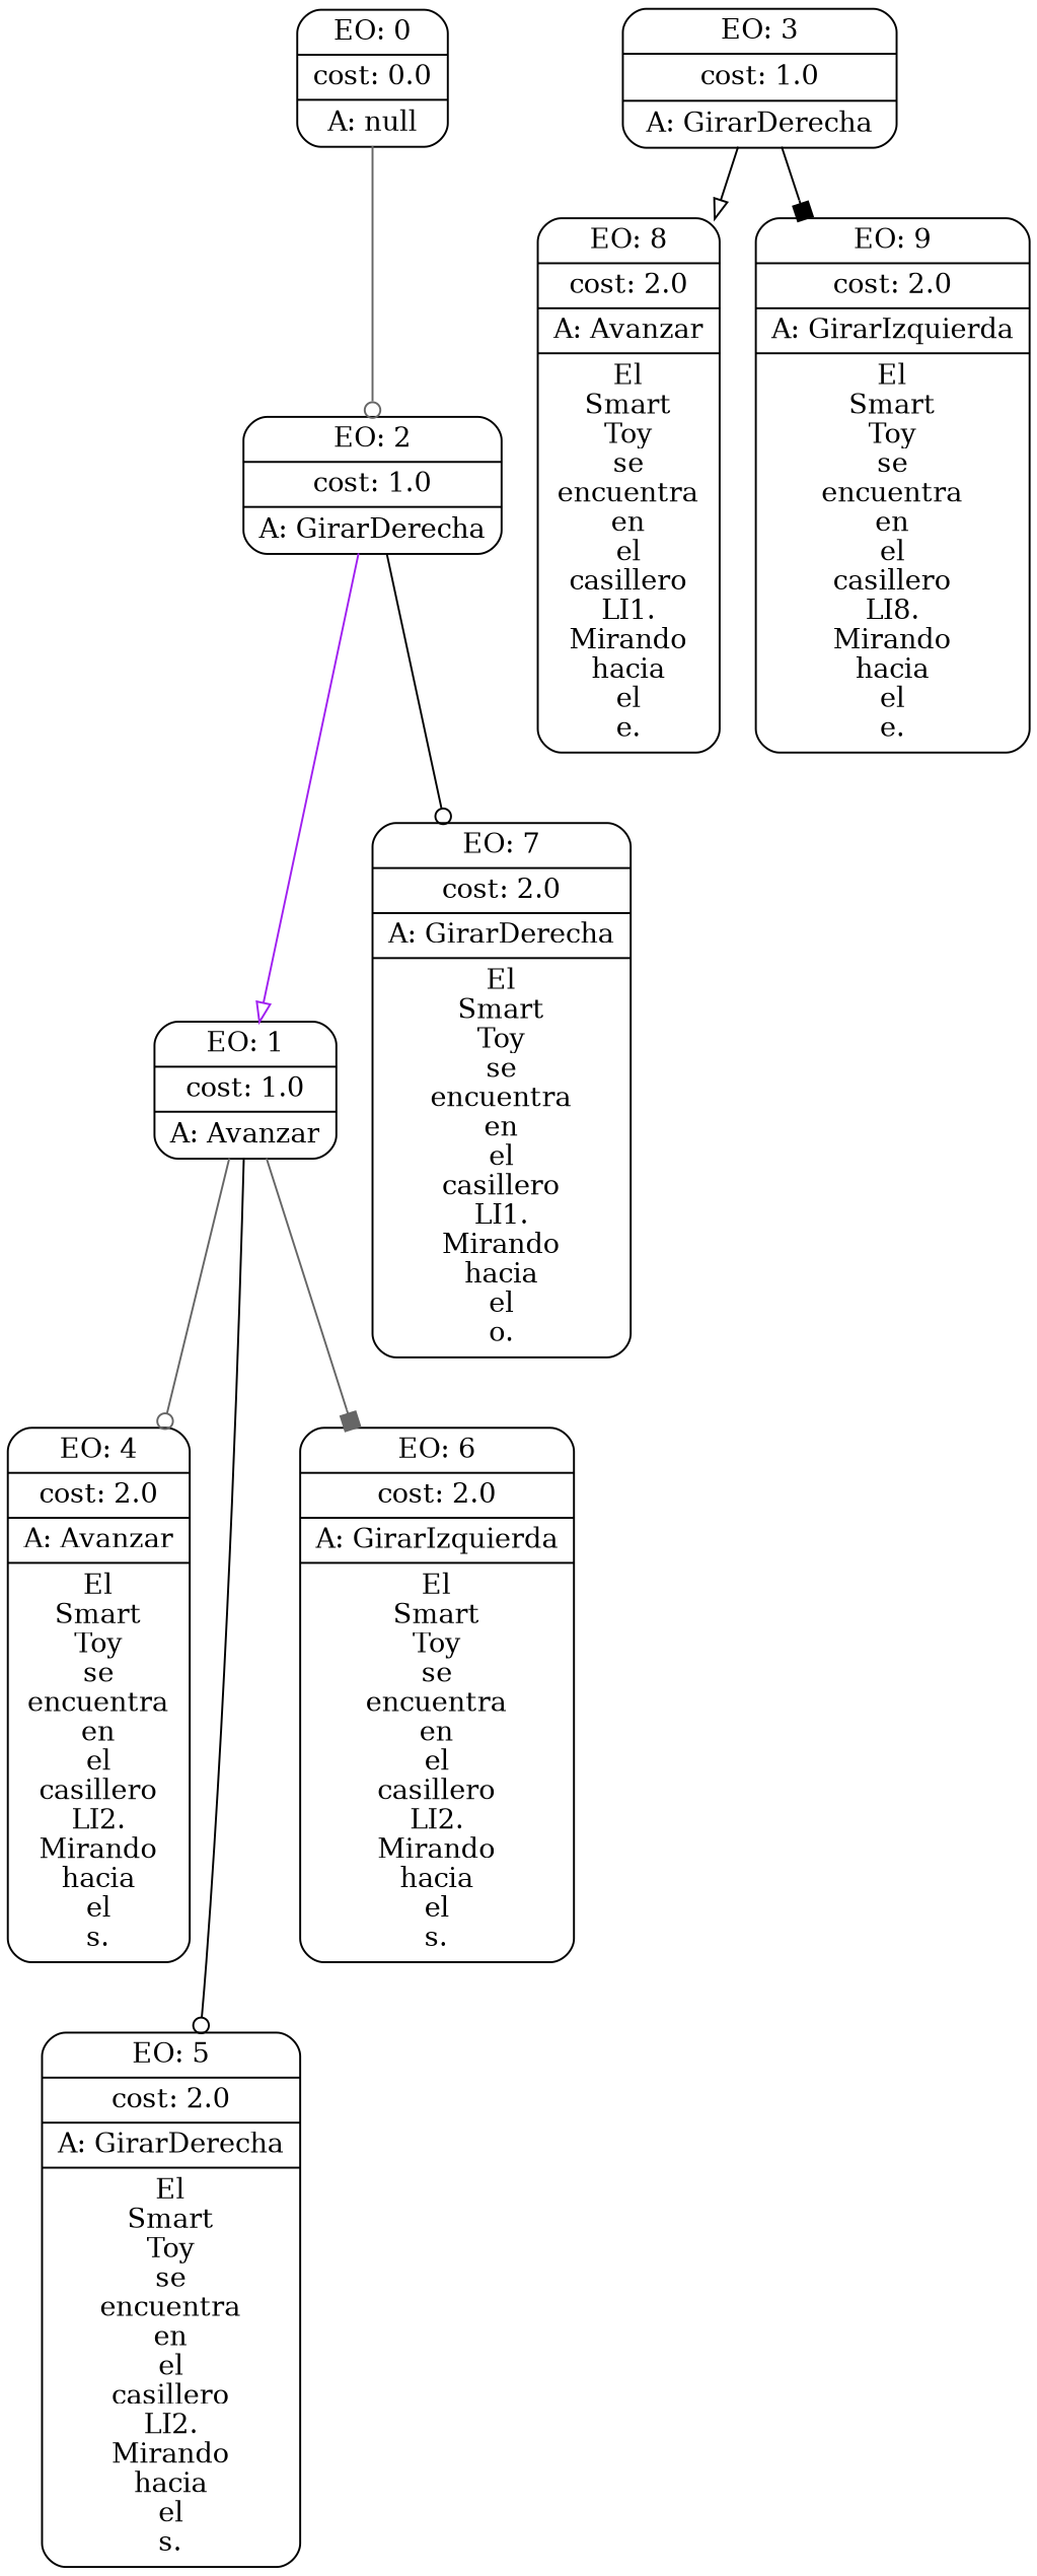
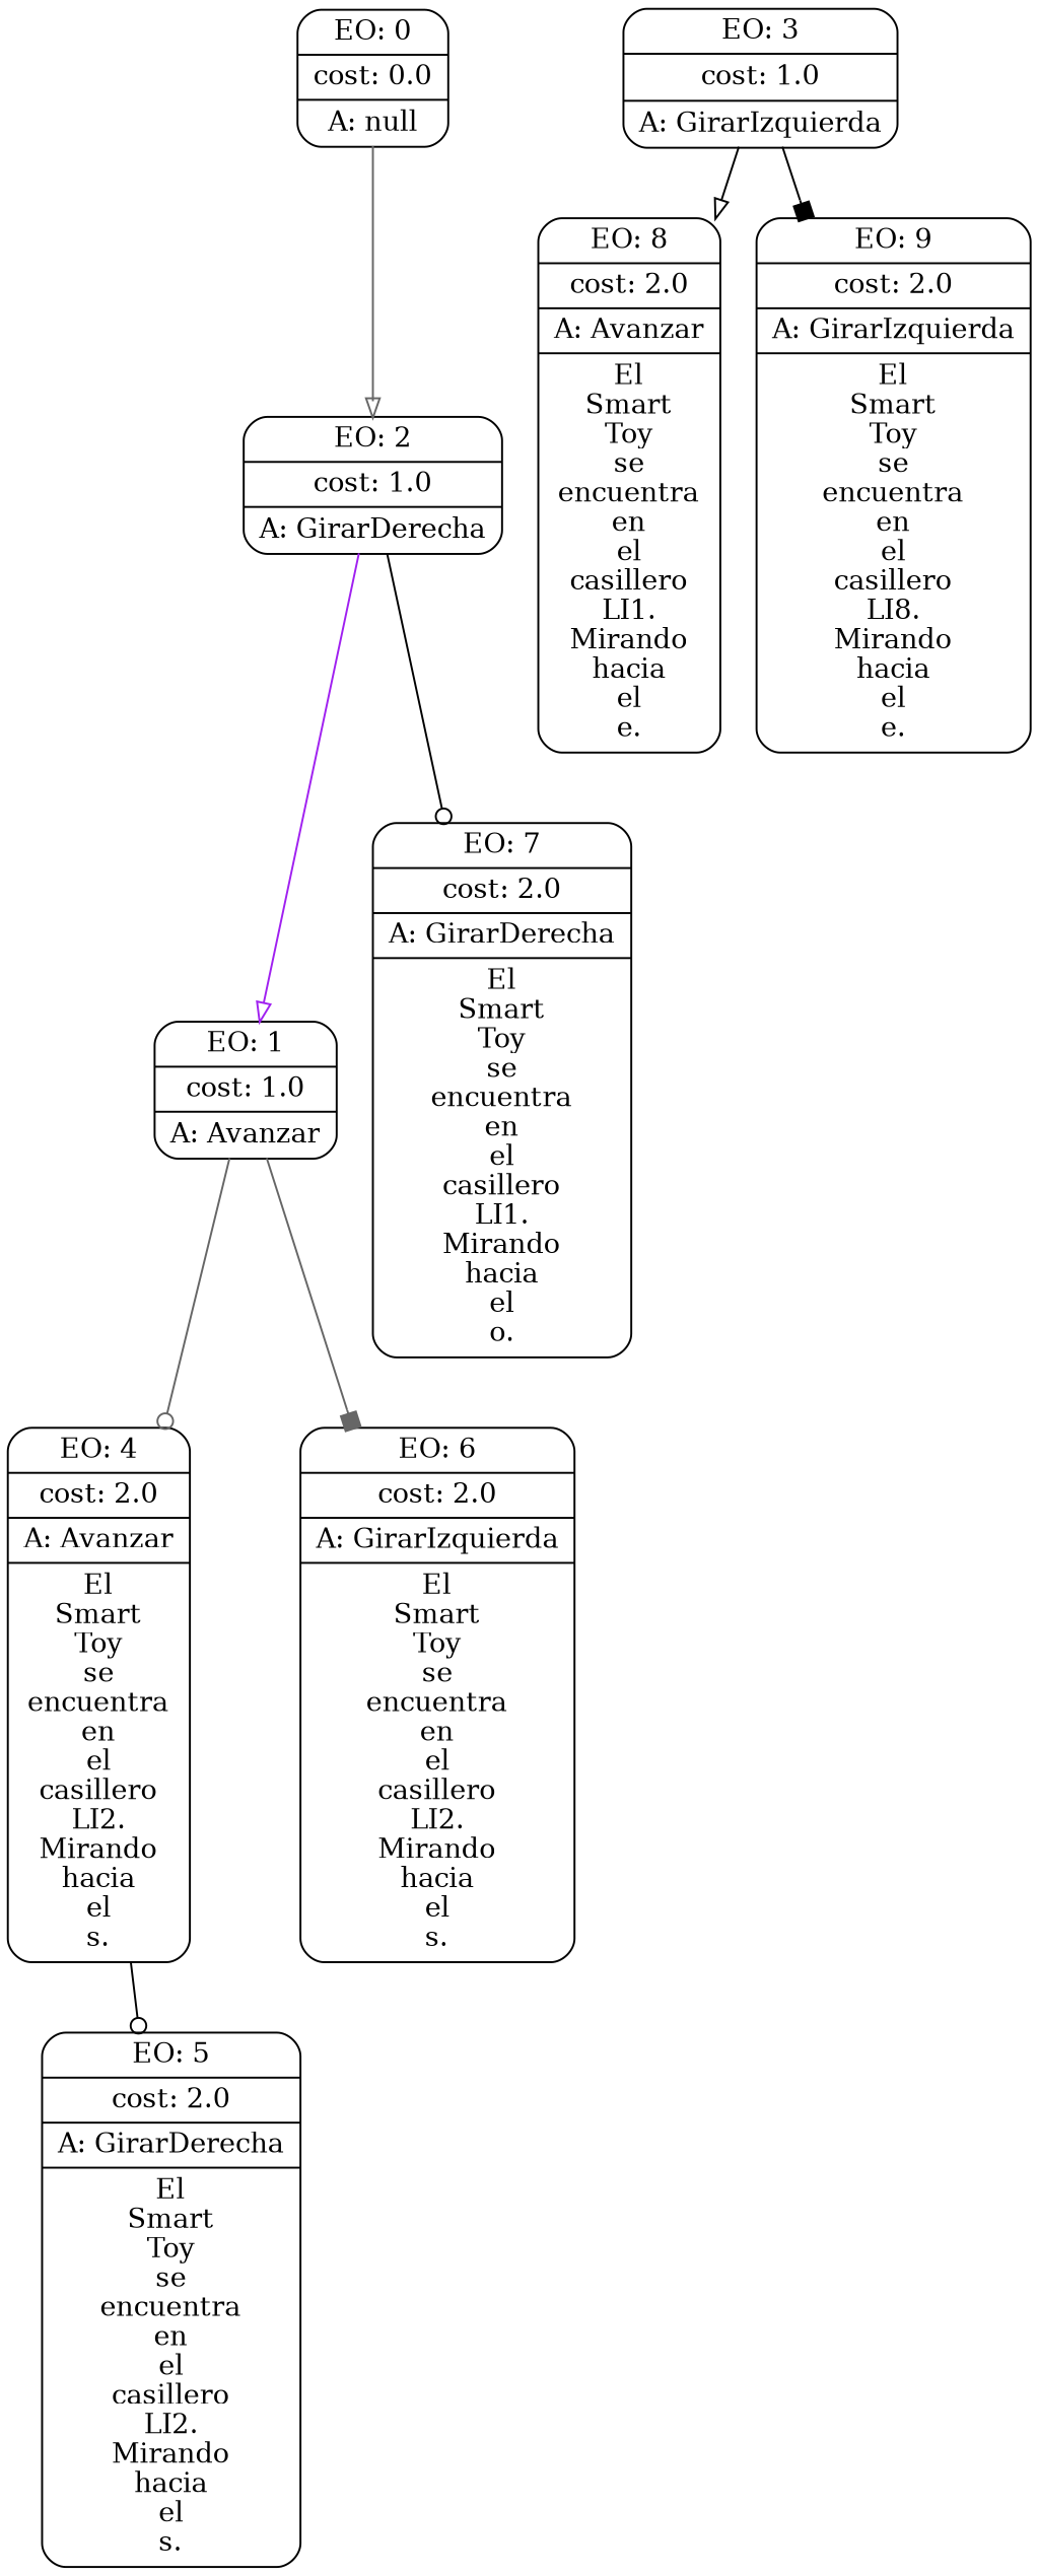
  digraph {
    fontname="DejaVu Serif"
    node [fontname="DejaVu Serif" shape=Mrecord]
    edge [arrowhead=odot color=black fontname="DejaVu Serif"]
    n1 [label="{EO: 0|cost: 0.0|A: null}"]
    n2 [label="{EO: 2|cost: 1.0|A: GirarDerecha}"]
    n3 [label="{EO: 1|cost: 1.0|A: Avanzar}"]
    n4 [label="{EO: 4|cost: 2.0|A: Avanzar|El\nSmart\nToy\nse\nencuentra\nen\nel\ncasillero\nLI2.\nMirando\nhacia\nel\ns.\n}"]
    n5 [label="{EO: 5|cost: 2.0|A: GirarDerecha|El\nSmart\nToy\nse\nencuentra\nen\nel\ncasillero\nLI2.\nMirando\nhacia\nel\ns.\n}"]
    n6 [label="{EO: 6|cost: 2.0|A: GirarIzquierda|El\nSmart\nToy\nse\nencuentra\nen\nel\ncasillero\nLI2.\nMirando\nhacia\nel\ns.\n}"]
    n7 [label="{EO: 7|cost: 2.0|A: GirarDerecha|El\nSmart\nToy\nse\nencuentra\nen\nel\ncasillero\nLI1.\nMirando\nhacia\nel\no.\n}"]
-   n8 [label="{EO: 3|cost: 1.0|A: GirarDerecha}"]
+   n8 [label="{EO: 3|cost: 1.0|A: GirarIzquierda}"]
    n9 [label="{EO: 8|cost: 2.0|A: Avanzar|El\nSmart\nToy\nse\nencuentra\nen\nel\ncasillero\nLI1.\nMirando\nhacia\nel\ne.\n}"]
    n10 [label="{EO: 9|cost: 2.0|A: GirarIzquierda|El\nSmart\nToy\nse\nencuentra\nen\nel\ncasillero\nLI8.\nMirando\nhacia\nel\ne.\n}"]
-   n1 -> n2 [color=gray40]
+   n1 -> n2 [arrowhead=onormal color=gray40]
    n2 -> n3 [arrowhead=onormal color=purple]
    n2 -> n7
    n3 -> n4 [color=gray40]
-   n3 -> n5
+   n4 -> n5
    n3 -> n6 [arrowhead=box color=gray40]
    n8 -> n9 [arrowhead=onormal]
    n8 -> n10 [arrowhead=box]
  }
